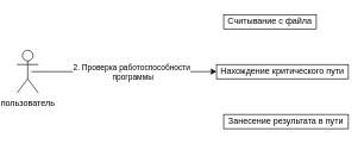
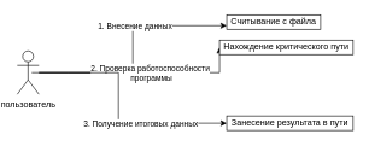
  <mxCell id="0" />
  <mxCell id="1" parent="0" />
+ <mxCell id="2" style="edgeStyle=orthogonalEdgeStyle;rounded=0;orthogonalLoop=1;jettySize=auto;html=1;entryX=0;entryY=0.75;entryDx=0;entryDy=0;" edge="1" parent="1" source="8" target="9"><mxGeometry relative="1" as="geometry" /></mxCell>
+ <mxCell id="3" value="1. Внесение данных" style="edgeLabel;html=1;align=center;verticalAlign=middle;resizable=0;points=[];" vertex="1" connectable="0" parent="2"><mxGeometry x="0.212" relative="1" as="geometry"><mxPoint as="offset" /></mxGeometry></mxCell>
  <mxCell id="4" style="edgeStyle=orthogonalEdgeStyle;rounded=0;orthogonalLoop=1;jettySize=auto;html=1;entryX=0;entryY=0.5;entryDx=0;entryDy=0;" edge="1" parent="1" target="10"><mxGeometry relative="1" as="geometry"><mxPoint x="40" y="100" as="sourcePoint" /><Array as="points"><mxPoint x="90" y="100" /><mxPoint x="90" y="100" /></Array></mxGeometry></mxCell>
  <mxCell id="5" value="2. Проверка работоспособности&lt;br&gt;&amp;nbsp;программы" style="edgeLabel;html=1;align=center;verticalAlign=middle;resizable=0;points=[];" vertex="1" connectable="0" parent="4"><mxGeometry x="0.309" y="1" relative="1" as="geometry"><mxPoint x="-30" y="1" as="offset" /></mxGeometry></mxCell>
+ <mxCell id="6" style="edgeStyle=orthogonalEdgeStyle;rounded=0;orthogonalLoop=1;jettySize=auto;html=1;entryX=0;entryY=0.5;entryDx=0;entryDy=0;" edge="1" parent="1" source="8" target="11"><mxGeometry relative="1" as="geometry"><Array as="points"><mxPoint x="160" y="100" /><mxPoint x="160" y="170" /></Array></mxGeometry></mxCell>
+ <mxCell id="7" value="3. Получение итоговых данных" style="edgeLabel;html=1;align=center;verticalAlign=middle;resizable=0;points=[];" vertex="1" connectable="0" parent="6"><mxGeometry x="0.272" relative="1" as="geometry"><mxPoint as="offset" /></mxGeometry></mxCell>
  <mxCell id="8" value="пользователь" style="shape=umlActor;verticalLabelPosition=bottom;verticalAlign=top;html=1;outlineConnect=0;" vertex="1" parent="1"><mxGeometry x="20" y="70" width="30" height="60" as="geometry" /></mxCell>
  <mxCell id="9" value="Считывание с файла" style="rounded=0;whiteSpace=wrap;html=1;" vertex="1" parent="1"><mxGeometry x="310" y="20" width="130" height="20" as="geometry" /></mxCell>
- <mxCell id="10" value="Нахождение критического пути" style="rounded=0;whiteSpace=wrap;html=1;" vertex="1" parent="1"><mxGeometry x="300" y="90" width="185" height="20" as="geometry" /></mxCell>
+ <mxCell id="10" value="Нахождение критического пути" style="rounded=0;whiteSpace=wrap;html=1;" vertex="1" parent="1"><mxGeometry x="300" y="55" width="185" height="20" as="geometry" /></mxCell>
  <mxCell id="11" value="Занесение результата в пути" style="rounded=0;whiteSpace=wrap;html=1;" vertex="1" parent="1"><mxGeometry x="310" y="160" width="175" height="20" as="geometry" /></mxCell>
  <mxCell id="12" style="edgeStyle=orthogonalEdgeStyle;rounded=0;orthogonalLoop=1;jettySize=auto;html=1;exitX=0.5;exitY=1;exitDx=0;exitDy=0;" edge="1" parent="1" source="11" target="11"><mxGeometry relative="1" as="geometry" /></mxCell>
